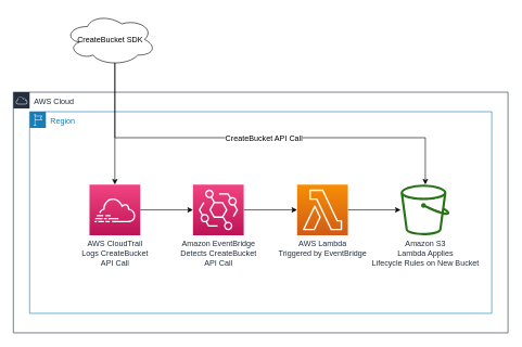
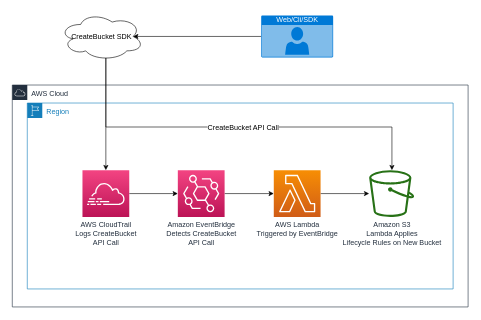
  <mxCell id="0" />
  <mxCell id="1" parent="0" />
  <mxCell id="2" value="AWS Cloud" style="points=[[0,0],[0.25,0],[0.5,0],[0.75,0],[1,0],[1,0.25],[1,0.5],[1,0.75],[1,1],[0.75,1],[0.5,1],[0.25,1],[0,1],[0,0.75],[0,0.5],[0,0.25]];outlineConnect=0;gradientColor=none;html=1;whiteSpace=wrap;fontSize=12;fontStyle=0;shape=mxgraph.aws4.group;grIcon=mxgraph.aws4.group_aws_cloud;strokeColor=#232F3E;fillColor=none;verticalAlign=top;align=left;spacingLeft=30;fontColor=#232F3E;dashed=0;" parent="1" vertex="1"><mxGeometry x="20" y="141" width="760" height="370" as="geometry" /></mxCell>
  <mxCell id="3" value="Region" style="points=[[0,0],[0.25,0],[0.5,0],[0.75,0],[1,0],[1,0.25],[1,0.5],[1,0.75],[1,1],[0.75,1],[0.5,1],[0.25,1],[0,1],[0,0.75],[0,0.5],[0,0.25]];outlineConnect=0;gradientColor=none;html=1;whiteSpace=wrap;fontSize=12;fontStyle=0;shape=mxgraph.aws4.group;grIcon=mxgraph.aws4.group_region;strokeColor=#147EBA;fillColor=none;verticalAlign=top;align=left;spacingLeft=30;fontColor=#147EBA;dashed=0;" parent="1" vertex="1"><mxGeometry x="45" y="171" width="710" height="310" as="geometry" /></mxCell>
  <mxCell id="4" value="&lt;div&gt;Amazon S3&lt;/div&gt;&lt;div&gt;Lambda Applies&lt;/div&gt;&lt;div&gt;Lifecycle Rules on New Bucket&lt;br&gt;&lt;/div&gt;" style="outlineConnect=0;fontColor=#232F3E;gradientColor=none;fillColor=#277116;strokeColor=none;dashed=0;verticalLabelPosition=bottom;verticalAlign=top;align=center;html=1;fontSize=12;fontStyle=0;aspect=fixed;pointerEvents=1;shape=mxgraph.aws4.bucket;" parent="1" vertex="1"><mxGeometry x="615" y="283" width="75" height="78" as="geometry" /></mxCell>
  <mxCell id="5" style="edgeStyle=orthogonalEdgeStyle;rounded=0;orthogonalLoop=1;jettySize=auto;html=1;exitX=0.55;exitY=0.95;exitDx=0;exitDy=0;exitPerimeter=0;" parent="1" source="8" target="12" edge="1"><mxGeometry relative="1" as="geometry" /></mxCell>
  <mxCell id="6" style="edgeStyle=orthogonalEdgeStyle;rounded=0;orthogonalLoop=1;jettySize=auto;html=1;exitX=0.55;exitY=0.95;exitDx=0;exitDy=0;exitPerimeter=0;" parent="1" source="8" target="4" edge="1"><mxGeometry relative="1" as="geometry"><Array as="points"><mxPoint x="176" y="211" /><mxPoint x="653" y="211" /></Array></mxGeometry></mxCell>
  <mxCell id="7" value="CreateBucket API Call" style="text;html=1;align=center;verticalAlign=middle;resizable=0;points=[];labelBackgroundColor=#ffffff;" parent="6" vertex="1" connectable="0"><mxGeometry x="0.033" y="-1" relative="1" as="geometry"><mxPoint as="offset" /></mxGeometry></mxCell>
  <mxCell id="8" value="CreateBucket SDK" style="ellipse;shape=cloud;whiteSpace=wrap;html=1;" parent="1" vertex="1"><mxGeometry x="99" y="20" width="140" height="80" as="geometry" /></mxCell>
+ <mxCell id="9" style="edgeStyle=orthogonalEdgeStyle;rounded=0;orthogonalLoop=1;jettySize=auto;html=1;exitX=0;exitY=0.5;exitDx=0;exitDy=0;exitPerimeter=0;entryX=0.875;entryY=0.5;entryDx=0;entryDy=0;entryPerimeter=0;" parent="1" source="10" target="8" edge="1"><mxGeometry relative="1" as="geometry" /></mxCell>
+ <mxCell id="10" value="Web/Cli/SDK" style="html=1;strokeColor=none;fillColor=#0079D6;labelPosition=center;verticalLabelPosition=middle;verticalAlign=top;align=center;fontSize=12;outlineConnect=0;spacingTop=-6;fontColor=#FFFFFF;shape=mxgraph.sitemap.user;" parent="1" vertex="1"><mxGeometry x="435" y="25" width="120" height="70" as="geometry" /></mxCell>
  <mxCell id="11" style="edgeStyle=orthogonalEdgeStyle;rounded=0;orthogonalLoop=1;jettySize=auto;html=1;" parent="1" source="12" target="14" edge="1"><mxGeometry relative="1" as="geometry" /></mxCell>
  <mxCell id="12" value="&lt;div&gt;AWS CloudTrail&lt;/div&gt;&lt;div&gt;Logs CreateBucket&lt;/div&gt;&lt;div&gt;API Call&lt;br&gt;&lt;/div&gt;" style="outlineConnect=0;fontColor=#232F3E;gradientColor=#F34482;gradientDirection=north;fillColor=#BC1356;strokeColor=#ffffff;dashed=0;verticalLabelPosition=bottom;verticalAlign=top;align=center;html=1;fontSize=12;fontStyle=0;aspect=fixed;shape=mxgraph.aws4.resourceIcon;resIcon=mxgraph.aws4.cloudtrail;" parent="1" vertex="1"><mxGeometry x="137" y="283" width="78" height="78" as="geometry" /></mxCell>
  <mxCell id="13" style="edgeStyle=orthogonalEdgeStyle;rounded=0;orthogonalLoop=1;jettySize=auto;html=1;" parent="1" source="14" target="16" edge="1"><mxGeometry relative="1" as="geometry" /></mxCell>
  <mxCell id="14" value="&lt;div&gt;Amazon EventBridge&lt;/div&gt;&lt;div&gt;Detects CreateBucket&lt;/div&gt;&lt;div&gt;API Call&lt;br&gt;&lt;/div&gt;" style="outlineConnect=0;fontColor=#232F3E;gradientColor=#F34482;gradientDirection=north;fillColor=#BC1356;strokeColor=#ffffff;dashed=0;verticalLabelPosition=bottom;verticalAlign=top;align=center;html=1;fontSize=12;fontStyle=0;aspect=fixed;shape=mxgraph.aws4.resourceIcon;resIcon=mxgraph.aws4.eventbridge;" parent="1" vertex="1"><mxGeometry x="296" y="283" width="78" height="78" as="geometry" /></mxCell>
  <mxCell id="15" style="edgeStyle=orthogonalEdgeStyle;rounded=0;orthogonalLoop=1;jettySize=auto;html=1;" parent="1" source="16" target="4" edge="1"><mxGeometry relative="1" as="geometry" /></mxCell>
  <mxCell id="16" value="&lt;div&gt;AWS Lambda&lt;/div&gt;&lt;div&gt;Triggered by EventBridge&lt;br&gt;&lt;/div&gt;" style="outlineConnect=0;fontColor=#232F3E;gradientColor=#F78E04;gradientDirection=north;fillColor=#D05C17;strokeColor=#ffffff;dashed=0;verticalLabelPosition=bottom;verticalAlign=top;align=center;html=1;fontSize=12;fontStyle=0;aspect=fixed;shape=mxgraph.aws4.resourceIcon;resIcon=mxgraph.aws4.lambda;" parent="1" vertex="1"><mxGeometry x="456" y="283" width="78" height="78" as="geometry" /></mxCell>
